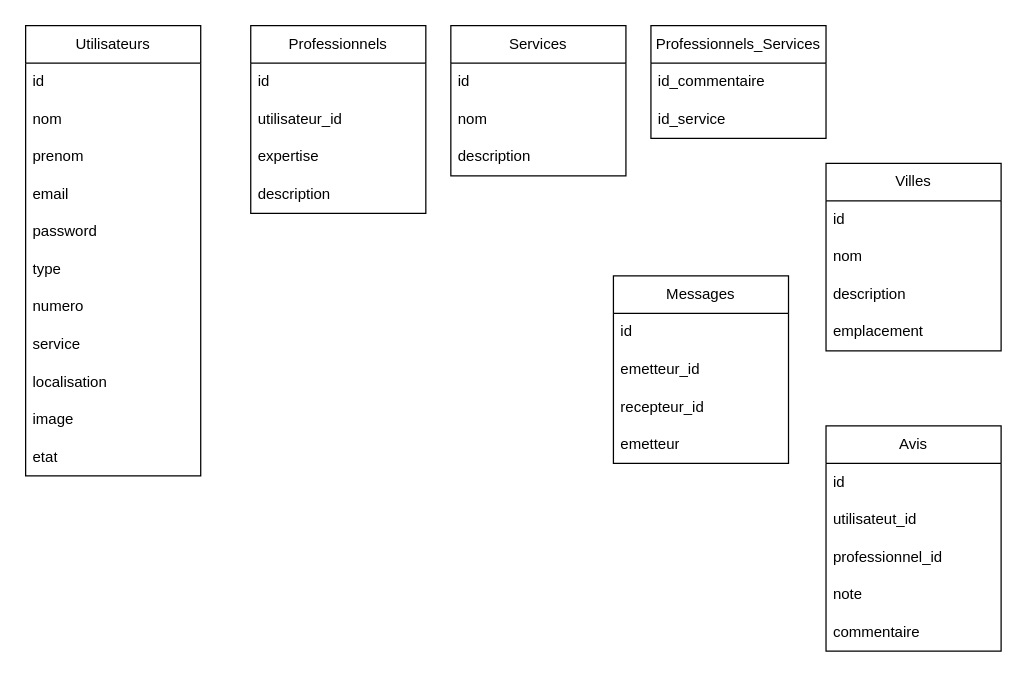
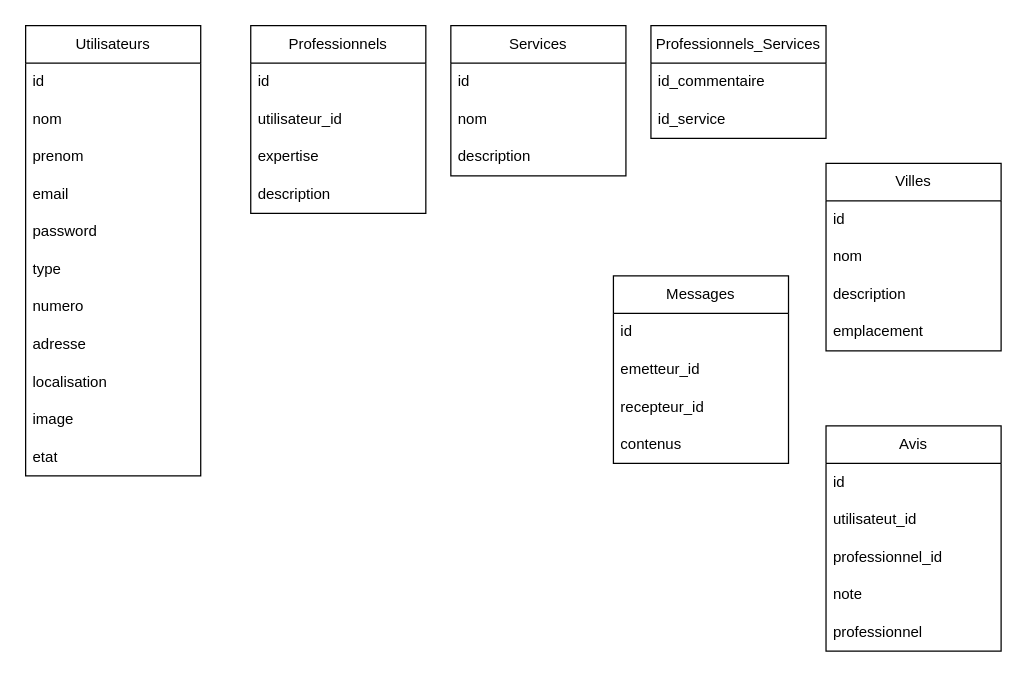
  <mxCell id="0" />
  <mxCell id="1" parent="0" />
  <mxCell id="2" value="Utilisateurs" style="swimlane;fontStyle=0;childLayout=stackLayout;horizontal=1;startSize=30;horizontalStack=0;resizeParent=1;resizeParentMax=0;resizeLast=0;collapsible=1;marginBottom=0;whiteSpace=wrap;html=1;" vertex="1" parent="1"><mxGeometry x="20" y="20" width="140" height="360" as="geometry" /></mxCell>
  <mxCell id="3" value="id" style="text;strokeColor=none;fillColor=none;align=left;verticalAlign=middle;spacingLeft=4;spacingRight=4;overflow=hidden;points=[[0,0.5],[1,0.5]];portConstraint=eastwest;rotatable=0;whiteSpace=wrap;html=1;" vertex="1" parent="2"><mxGeometry y="30" width="140" height="30" as="geometry" /></mxCell>
  <mxCell id="4" value="nom" style="text;strokeColor=none;fillColor=none;align=left;verticalAlign=middle;spacingLeft=4;spacingRight=4;overflow=hidden;points=[[0,0.5],[1,0.5]];portConstraint=eastwest;rotatable=0;whiteSpace=wrap;html=1;" vertex="1" parent="2"><mxGeometry y="60" width="140" height="30" as="geometry" /></mxCell>
  <mxCell id="5" value="prenom" style="text;strokeColor=none;fillColor=none;align=left;verticalAlign=middle;spacingLeft=4;spacingRight=4;overflow=hidden;points=[[0,0.5],[1,0.5]];portConstraint=eastwest;rotatable=0;whiteSpace=wrap;html=1;" vertex="1" parent="2"><mxGeometry y="90" width="140" height="30" as="geometry" /></mxCell>
  <mxCell id="6" value="email" style="text;strokeColor=none;fillColor=none;align=left;verticalAlign=middle;spacingLeft=4;spacingRight=4;overflow=hidden;points=[[0,0.5],[1,0.5]];portConstraint=eastwest;rotatable=0;whiteSpace=wrap;html=1;" vertex="1" parent="2"><mxGeometry y="120" width="140" height="30" as="geometry" /></mxCell>
  <mxCell id="7" value="password" style="text;strokeColor=none;fillColor=none;align=left;verticalAlign=middle;spacingLeft=4;spacingRight=4;overflow=hidden;points=[[0,0.5],[1,0.5]];portConstraint=eastwest;rotatable=0;whiteSpace=wrap;html=1;" vertex="1" parent="2"><mxGeometry y="150" width="140" height="30" as="geometry" /></mxCell>
  <mxCell id="8" value="type" style="text;strokeColor=none;fillColor=none;align=left;verticalAlign=middle;spacingLeft=4;spacingRight=4;overflow=hidden;points=[[0,0.5],[1,0.5]];portConstraint=eastwest;rotatable=0;whiteSpace=wrap;html=1;" vertex="1" parent="2"><mxGeometry y="180" width="140" height="30" as="geometry" /></mxCell>
  <mxCell id="9" value="numero" style="text;strokeColor=none;fillColor=none;align=left;verticalAlign=middle;spacingLeft=4;spacingRight=4;overflow=hidden;points=[[0,0.5],[1,0.5]];portConstraint=eastwest;rotatable=0;whiteSpace=wrap;html=1;" vertex="1" parent="2"><mxGeometry y="210" width="140" height="30" as="geometry" /></mxCell>
- <mxCell id="10" value="service" style="text;strokeColor=none;fillColor=none;align=left;verticalAlign=middle;spacingLeft=4;spacingRight=4;overflow=hidden;points=[[0,0.5],[1,0.5]];portConstraint=eastwest;rotatable=0;whiteSpace=wrap;html=1;" vertex="1" parent="2"><mxGeometry y="240" width="140" height="30" as="geometry" /></mxCell>
+ <mxCell id="10" value="adresse" style="text;strokeColor=none;fillColor=none;align=left;verticalAlign=middle;spacingLeft=4;spacingRight=4;overflow=hidden;points=[[0,0.5],[1,0.5]];portConstraint=eastwest;rotatable=0;whiteSpace=wrap;html=1;" vertex="1" parent="2"><mxGeometry y="240" width="140" height="30" as="geometry" /></mxCell>
  <mxCell id="11" value="localisation" style="text;strokeColor=none;fillColor=none;align=left;verticalAlign=middle;spacingLeft=4;spacingRight=4;overflow=hidden;points=[[0,0.5],[1,0.5]];portConstraint=eastwest;rotatable=0;whiteSpace=wrap;html=1;" vertex="1" parent="2"><mxGeometry y="270" width="140" height="30" as="geometry" /></mxCell>
  <mxCell id="12" value="image" style="text;strokeColor=none;fillColor=none;align=left;verticalAlign=middle;spacingLeft=4;spacingRight=4;overflow=hidden;points=[[0,0.5],[1,0.5]];portConstraint=eastwest;rotatable=0;whiteSpace=wrap;html=1;" vertex="1" parent="2"><mxGeometry y="300" width="140" height="30" as="geometry" /></mxCell>
  <mxCell id="13" value="etat" style="text;strokeColor=none;fillColor=none;align=left;verticalAlign=middle;spacingLeft=4;spacingRight=4;overflow=hidden;points=[[0,0.5],[1,0.5]];portConstraint=eastwest;rotatable=0;whiteSpace=wrap;html=1;" vertex="1" parent="2"><mxGeometry y="330" width="140" height="30" as="geometry" /></mxCell>
  <mxCell id="14" value="Professionnels" style="swimlane;fontStyle=0;childLayout=stackLayout;horizontal=1;startSize=30;horizontalStack=0;resizeParent=1;resizeParentMax=0;resizeLast=0;collapsible=1;marginBottom=0;whiteSpace=wrap;html=1;" vertex="1" parent="1"><mxGeometry x="200" y="20" width="140" height="150" as="geometry" /></mxCell>
  <mxCell id="15" value="id" style="text;strokeColor=none;fillColor=none;align=left;verticalAlign=middle;spacingLeft=4;spacingRight=4;overflow=hidden;points=[[0,0.5],[1,0.5]];portConstraint=eastwest;rotatable=0;whiteSpace=wrap;html=1;" vertex="1" parent="14"><mxGeometry y="30" width="140" height="30" as="geometry" /></mxCell>
  <mxCell id="16" value="utilisateur_id" style="text;strokeColor=none;fillColor=none;align=left;verticalAlign=middle;spacingLeft=4;spacingRight=4;overflow=hidden;points=[[0,0.5],[1,0.5]];portConstraint=eastwest;rotatable=0;whiteSpace=wrap;html=1;" vertex="1" parent="14"><mxGeometry y="60" width="140" height="30" as="geometry" /></mxCell>
  <mxCell id="17" value="expertise" style="text;strokeColor=none;fillColor=none;align=left;verticalAlign=middle;spacingLeft=4;spacingRight=4;overflow=hidden;points=[[0,0.5],[1,0.5]];portConstraint=eastwest;rotatable=0;whiteSpace=wrap;html=1;" vertex="1" parent="14"><mxGeometry y="90" width="140" height="30" as="geometry" /></mxCell>
  <mxCell id="18" value="description" style="text;strokeColor=none;fillColor=none;align=left;verticalAlign=middle;spacingLeft=4;spacingRight=4;overflow=hidden;points=[[0,0.5],[1,0.5]];portConstraint=eastwest;rotatable=0;whiteSpace=wrap;html=1;" vertex="1" parent="14"><mxGeometry y="120" width="140" height="30" as="geometry" /></mxCell>
  <mxCell id="19" value="Services" style="swimlane;fontStyle=0;childLayout=stackLayout;horizontal=1;startSize=30;horizontalStack=0;resizeParent=1;resizeParentMax=0;resizeLast=0;collapsible=1;marginBottom=0;whiteSpace=wrap;html=1;" vertex="1" parent="1"><mxGeometry x="360" y="20" width="140" height="120" as="geometry" /></mxCell>
  <mxCell id="20" value="id" style="text;strokeColor=none;fillColor=none;align=left;verticalAlign=middle;spacingLeft=4;spacingRight=4;overflow=hidden;points=[[0,0.5],[1,0.5]];portConstraint=eastwest;rotatable=0;whiteSpace=wrap;html=1;" vertex="1" parent="19"><mxGeometry y="30" width="140" height="30" as="geometry" /></mxCell>
  <mxCell id="21" value="nom" style="text;strokeColor=none;fillColor=none;align=left;verticalAlign=middle;spacingLeft=4;spacingRight=4;overflow=hidden;points=[[0,0.5],[1,0.5]];portConstraint=eastwest;rotatable=0;whiteSpace=wrap;html=1;" vertex="1" parent="19"><mxGeometry y="60" width="140" height="30" as="geometry" /></mxCell>
  <mxCell id="22" value="description" style="text;strokeColor=none;fillColor=none;align=left;verticalAlign=middle;spacingLeft=4;spacingRight=4;overflow=hidden;points=[[0,0.5],[1,0.5]];portConstraint=eastwest;rotatable=0;whiteSpace=wrap;html=1;" vertex="1" parent="19"><mxGeometry y="90" width="140" height="30" as="geometry" /></mxCell>
  <mxCell id="23" value="Professionnels_Services" style="swimlane;fontStyle=0;childLayout=stackLayout;horizontal=1;startSize=30;horizontalStack=0;resizeParent=1;resizeParentMax=0;resizeLast=0;collapsible=1;marginBottom=0;whiteSpace=wrap;html=1;" vertex="1" parent="1"><mxGeometry x="520" y="20" width="140" height="90" as="geometry" /></mxCell>
  <mxCell id="24" value="id_commentaire" style="text;strokeColor=none;fillColor=none;align=left;verticalAlign=middle;spacingLeft=4;spacingRight=4;overflow=hidden;points=[[0,0.5],[1,0.5]];portConstraint=eastwest;rotatable=0;whiteSpace=wrap;html=1;" vertex="1" parent="23"><mxGeometry y="30" width="140" height="30" as="geometry" /></mxCell>
  <mxCell id="25" value="id_service" style="text;strokeColor=none;fillColor=none;align=left;verticalAlign=middle;spacingLeft=4;spacingRight=4;overflow=hidden;points=[[0,0.5],[1,0.5]];portConstraint=eastwest;rotatable=0;whiteSpace=wrap;html=1;" vertex="1" parent="23"><mxGeometry y="60" width="140" height="30" as="geometry" /></mxCell>
  <mxCell id="26" value="Avis" style="swimlane;fontStyle=0;childLayout=stackLayout;horizontal=1;startSize=30;horizontalStack=0;resizeParent=1;resizeParentMax=0;resizeLast=0;collapsible=1;marginBottom=0;whiteSpace=wrap;html=1;" vertex="1" parent="1"><mxGeometry x="660" y="340" width="140" height="180" as="geometry" /></mxCell>
  <mxCell id="27" value="id" style="text;strokeColor=none;fillColor=none;align=left;verticalAlign=middle;spacingLeft=4;spacingRight=4;overflow=hidden;points=[[0,0.5],[1,0.5]];portConstraint=eastwest;rotatable=0;whiteSpace=wrap;html=1;" vertex="1" parent="26"><mxGeometry y="30" width="140" height="30" as="geometry" /></mxCell>
  <mxCell id="28" value="utilisateut_id" style="text;strokeColor=none;fillColor=none;align=left;verticalAlign=middle;spacingLeft=4;spacingRight=4;overflow=hidden;points=[[0,0.5],[1,0.5]];portConstraint=eastwest;rotatable=0;whiteSpace=wrap;html=1;" vertex="1" parent="26"><mxGeometry y="60" width="140" height="30" as="geometry" /></mxCell>
  <mxCell id="29" value="professionnel_id" style="text;strokeColor=none;fillColor=none;align=left;verticalAlign=middle;spacingLeft=4;spacingRight=4;overflow=hidden;points=[[0,0.5],[1,0.5]];portConstraint=eastwest;rotatable=0;whiteSpace=wrap;html=1;" vertex="1" parent="26"><mxGeometry y="90" width="140" height="30" as="geometry" /></mxCell>
  <mxCell id="30" value="note" style="text;strokeColor=none;fillColor=none;align=left;verticalAlign=middle;spacingLeft=4;spacingRight=4;overflow=hidden;points=[[0,0.5],[1,0.5]];portConstraint=eastwest;rotatable=0;whiteSpace=wrap;html=1;" vertex="1" parent="26"><mxGeometry y="120" width="140" height="30" as="geometry" /></mxCell>
- <mxCell id="31" value="commentaire" style="text;strokeColor=none;fillColor=none;align=left;verticalAlign=middle;spacingLeft=4;spacingRight=4;overflow=hidden;points=[[0,0.5],[1,0.5]];portConstraint=eastwest;rotatable=0;whiteSpace=wrap;html=1;" vertex="1" parent="26"><mxGeometry y="150" width="140" height="30" as="geometry" /></mxCell>
+ <mxCell id="31" value="professionnel" style="text;strokeColor=none;fillColor=none;align=left;verticalAlign=middle;spacingLeft=4;spacingRight=4;overflow=hidden;points=[[0,0.5],[1,0.5]];portConstraint=eastwest;rotatable=0;whiteSpace=wrap;html=1;" vertex="1" parent="26"><mxGeometry y="150" width="140" height="30" as="geometry" /></mxCell>
  <mxCell id="32" value="Messages" style="swimlane;fontStyle=0;childLayout=stackLayout;horizontal=1;startSize=30;horizontalStack=0;resizeParent=1;resizeParentMax=0;resizeLast=0;collapsible=1;marginBottom=0;whiteSpace=wrap;html=1;" vertex="1" parent="1"><mxGeometry x="490" y="220" width="140" height="150" as="geometry" /></mxCell>
  <mxCell id="33" value="id" style="text;strokeColor=none;fillColor=none;align=left;verticalAlign=middle;spacingLeft=4;spacingRight=4;overflow=hidden;points=[[0,0.5],[1,0.5]];portConstraint=eastwest;rotatable=0;whiteSpace=wrap;html=1;" vertex="1" parent="32"><mxGeometry y="30" width="140" height="30" as="geometry" /></mxCell>
  <mxCell id="34" value="emetteur_id" style="text;strokeColor=none;fillColor=none;align=left;verticalAlign=middle;spacingLeft=4;spacingRight=4;overflow=hidden;points=[[0,0.5],[1,0.5]];portConstraint=eastwest;rotatable=0;whiteSpace=wrap;html=1;" vertex="1" parent="32"><mxGeometry y="60" width="140" height="30" as="geometry" /></mxCell>
  <mxCell id="35" value="recepteur_id" style="text;strokeColor=none;fillColor=none;align=left;verticalAlign=middle;spacingLeft=4;spacingRight=4;overflow=hidden;points=[[0,0.5],[1,0.5]];portConstraint=eastwest;rotatable=0;whiteSpace=wrap;html=1;" vertex="1" parent="32"><mxGeometry y="90" width="140" height="30" as="geometry" /></mxCell>
- <mxCell id="36" value="emetteur" style="text;strokeColor=none;fillColor=none;align=left;verticalAlign=middle;spacingLeft=4;spacingRight=4;overflow=hidden;points=[[0,0.5],[1,0.5]];portConstraint=eastwest;rotatable=0;whiteSpace=wrap;html=1;" vertex="1" parent="32"><mxGeometry y="120" width="140" height="30" as="geometry" /></mxCell>
+ <mxCell id="36" value="contenus" style="text;strokeColor=none;fillColor=none;align=left;verticalAlign=middle;spacingLeft=4;spacingRight=4;overflow=hidden;points=[[0,0.5],[1,0.5]];portConstraint=eastwest;rotatable=0;whiteSpace=wrap;html=1;" vertex="1" parent="32"><mxGeometry y="120" width="140" height="30" as="geometry" /></mxCell>
  <mxCell id="37" value="Villes" style="swimlane;fontStyle=0;childLayout=stackLayout;horizontal=1;startSize=30;horizontalStack=0;resizeParent=1;resizeParentMax=0;resizeLast=0;collapsible=1;marginBottom=0;whiteSpace=wrap;html=1;" vertex="1" parent="1"><mxGeometry x="660" y="130" width="140" height="150" as="geometry" /></mxCell>
  <mxCell id="38" value="id" style="text;strokeColor=none;fillColor=none;align=left;verticalAlign=middle;spacingLeft=4;spacingRight=4;overflow=hidden;points=[[0,0.5],[1,0.5]];portConstraint=eastwest;rotatable=0;whiteSpace=wrap;html=1;" vertex="1" parent="37"><mxGeometry y="30" width="140" height="30" as="geometry" /></mxCell>
  <mxCell id="39" value="nom" style="text;strokeColor=none;fillColor=none;align=left;verticalAlign=middle;spacingLeft=4;spacingRight=4;overflow=hidden;points=[[0,0.5],[1,0.5]];portConstraint=eastwest;rotatable=0;whiteSpace=wrap;html=1;" vertex="1" parent="37"><mxGeometry y="60" width="140" height="30" as="geometry" /></mxCell>
  <mxCell id="40" value="description" style="text;strokeColor=none;fillColor=none;align=left;verticalAlign=middle;spacingLeft=4;spacingRight=4;overflow=hidden;points=[[0,0.5],[1,0.5]];portConstraint=eastwest;rotatable=0;whiteSpace=wrap;html=1;" vertex="1" parent="37"><mxGeometry y="90" width="140" height="30" as="geometry" /></mxCell>
  <mxCell id="41" value="emplacement" style="text;strokeColor=none;fillColor=none;align=left;verticalAlign=middle;spacingLeft=4;spacingRight=4;overflow=hidden;points=[[0,0.5],[1,0.5]];portConstraint=eastwest;rotatable=0;whiteSpace=wrap;html=1;" vertex="1" parent="37"><mxGeometry y="120" width="140" height="30" as="geometry" /></mxCell>
